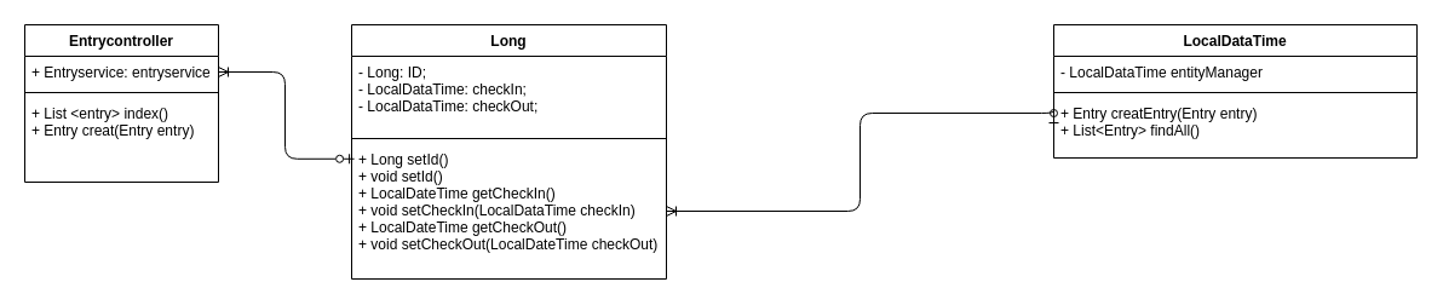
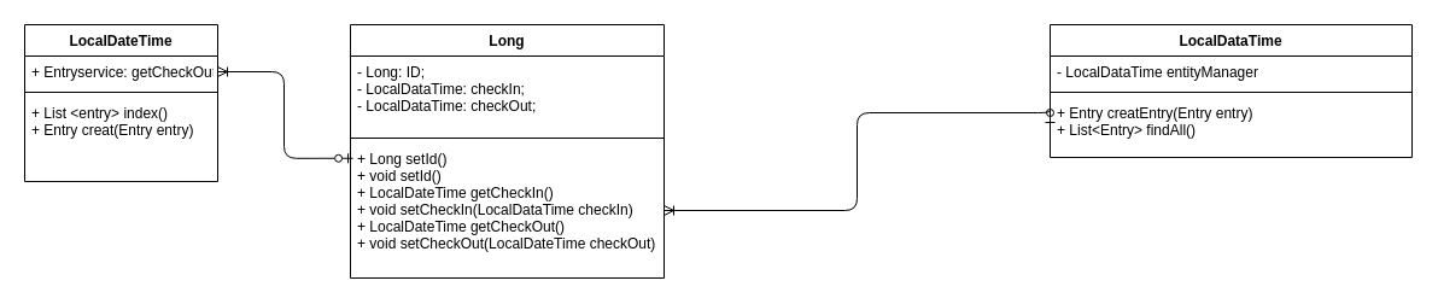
  <mxCell id="0" />
  <mxCell id="1" parent="0" />
- <mxCell id="2" value="Entrycontroller" style="swimlane;fontStyle=1;align=center;verticalAlign=top;childLayout=stackLayout;horizontal=1;startSize=26;horizontalStack=0;resizeParent=1;resizeParentMax=0;resizeLast=0;collapsible=1;marginBottom=0;" vertex="1" parent="1"><mxGeometry x="20" y="20" width="160" height="130" as="geometry" /></mxCell>
- <mxCell id="3" value="+ Entryservice: entryservice" style="text;strokeColor=none;fillColor=none;align=left;verticalAlign=top;spacingLeft=4;spacingRight=4;overflow=hidden;rotatable=0;points=[[0,0.5],[1,0.5]];portConstraint=eastwest;" vertex="1" parent="2"><mxGeometry y="26" width="160" height="26" as="geometry" /></mxCell>
+ <mxCell id="2" value="LocalDateTime" style="swimlane;fontStyle=1;align=center;verticalAlign=top;childLayout=stackLayout;horizontal=1;startSize=26;horizontalStack=0;resizeParent=1;resizeParentMax=0;resizeLast=0;collapsible=1;marginBottom=0;" vertex="1" parent="1"><mxGeometry x="20" y="20" width="160" height="130" as="geometry" /></mxCell>
+ <mxCell id="3" value="+ Entryservice: getCheckOut" style="text;strokeColor=none;fillColor=none;align=left;verticalAlign=top;spacingLeft=4;spacingRight=4;overflow=hidden;rotatable=0;points=[[0,0.5],[1,0.5]];portConstraint=eastwest;" vertex="1" parent="2"><mxGeometry y="26" width="160" height="26" as="geometry" /></mxCell>
  <mxCell id="4" value="" style="line;strokeWidth=1;fillColor=none;align=left;verticalAlign=middle;spacingTop=-1;spacingLeft=3;spacingRight=3;rotatable=0;labelPosition=right;points=[];portConstraint=eastwest;strokeColor=inherit;" vertex="1" parent="2"><mxGeometry y="52" width="160" height="8" as="geometry" /></mxCell>
  <mxCell id="5" value="+ List &lt;entry&gt; index()&#10;+ Entry creat(Entry entry)&#10;" style="text;strokeColor=none;fillColor=none;align=left;verticalAlign=top;spacingLeft=4;spacingRight=4;overflow=hidden;rotatable=0;points=[[0,0.5],[1,0.5]];portConstraint=eastwest;" vertex="1" parent="2"><mxGeometry y="60" width="160" height="70" as="geometry" /></mxCell>
  <mxCell id="6" value="Long" style="swimlane;fontStyle=1;align=center;verticalAlign=top;childLayout=stackLayout;horizontal=1;startSize=26;horizontalStack=0;resizeParent=1;resizeParentMax=0;resizeLast=0;collapsible=1;marginBottom=0;" vertex="1" parent="1"><mxGeometry x="290" y="20" width="260" height="210" as="geometry" /></mxCell>
  <mxCell id="7" value="- Long: ID;&#10;- LocalDataTime: checkIn;&#10;- LocalDataTime: checkOut;&#10;" style="text;strokeColor=none;fillColor=none;align=left;verticalAlign=top;spacingLeft=4;spacingRight=4;overflow=hidden;rotatable=0;points=[[0,0.5],[1,0.5]];portConstraint=eastwest;" vertex="1" parent="6"><mxGeometry y="26" width="260" height="64" as="geometry" /></mxCell>
  <mxCell id="8" value="" style="line;strokeWidth=1;fillColor=none;align=left;verticalAlign=middle;spacingTop=-1;spacingLeft=3;spacingRight=3;rotatable=0;labelPosition=right;points=[];portConstraint=eastwest;strokeColor=inherit;" vertex="1" parent="6"><mxGeometry y="90" width="260" height="8" as="geometry" /></mxCell>
  <mxCell id="9" value="+ Long setId()&#10;+ void setId()&#10;+ LocalDateTime getCheckIn()&#10;+ void setCheckIn(LocalDataTime checkIn)&#10;+ LocalDateTime getCheckOut()&#10;+ void setCheckOut(LocalDateTime checkOut)" style="text;strokeColor=none;fillColor=none;align=left;verticalAlign=top;spacingLeft=4;spacingRight=4;overflow=hidden;rotatable=0;points=[[0,0.5],[1,0.5]];portConstraint=eastwest;" vertex="1" parent="6"><mxGeometry y="98" width="260" height="112" as="geometry" /></mxCell>
  <mxCell id="10" style="edgeStyle=orthogonalEdgeStyle;html=1;exitX=1;exitY=0.5;exitDx=0;exitDy=0;entryX=0.008;entryY=0.114;entryDx=0;entryDy=0;entryPerimeter=0;startArrow=ERoneToMany;startFill=0;endArrow=ERzeroToOne;endFill=0;" edge="1" parent="1" source="3" target="9"><mxGeometry relative="1" as="geometry" /></mxCell>
  <mxCell id="11" value="LocalDataTime" style="swimlane;fontStyle=1;align=center;verticalAlign=top;childLayout=stackLayout;horizontal=1;startSize=26;horizontalStack=0;resizeParent=1;resizeParentMax=0;resizeLast=0;collapsible=1;marginBottom=0;" vertex="1" parent="1"><mxGeometry x="870" y="20" width="300" height="110" as="geometry" /></mxCell>
  <mxCell id="12" value="- LocalDataTime entityManager" style="text;strokeColor=none;fillColor=none;align=left;verticalAlign=top;spacingLeft=4;spacingRight=4;overflow=hidden;rotatable=0;points=[[0,0.5],[1,0.5]];portConstraint=eastwest;" vertex="1" parent="11"><mxGeometry y="26" width="300" height="26" as="geometry" /></mxCell>
  <mxCell id="13" value="" style="line;strokeWidth=1;fillColor=none;align=left;verticalAlign=middle;spacingTop=-1;spacingLeft=3;spacingRight=3;rotatable=0;labelPosition=right;points=[];portConstraint=eastwest;strokeColor=inherit;" vertex="1" parent="11"><mxGeometry y="52" width="300" height="8" as="geometry" /></mxCell>
  <mxCell id="14" value="+ Entry creatEntry(Entry entry)&#10;+ List&lt;Entry&gt; findAll()" style="text;strokeColor=none;fillColor=none;align=left;verticalAlign=top;spacingLeft=4;spacingRight=4;overflow=hidden;rotatable=0;points=[[0,0.5],[1,0.5]];portConstraint=eastwest;" vertex="1" parent="11"><mxGeometry y="60" width="300" height="50" as="geometry" /></mxCell>
  <mxCell id="15" style="edgeStyle=orthogonalEdgeStyle;html=1;exitX=1;exitY=0.5;exitDx=0;exitDy=0;entryX=0;entryY=0.5;entryDx=0;entryDy=0;startArrow=ERoneToMany;startFill=0;endArrow=ERzeroToOne;endFill=0;" edge="1" parent="1" source="9" target="14"><mxGeometry relative="1" as="geometry"><Array as="points"><mxPoint x="710" y="174" /><mxPoint x="710" y="93" /></Array></mxGeometry></mxCell>
